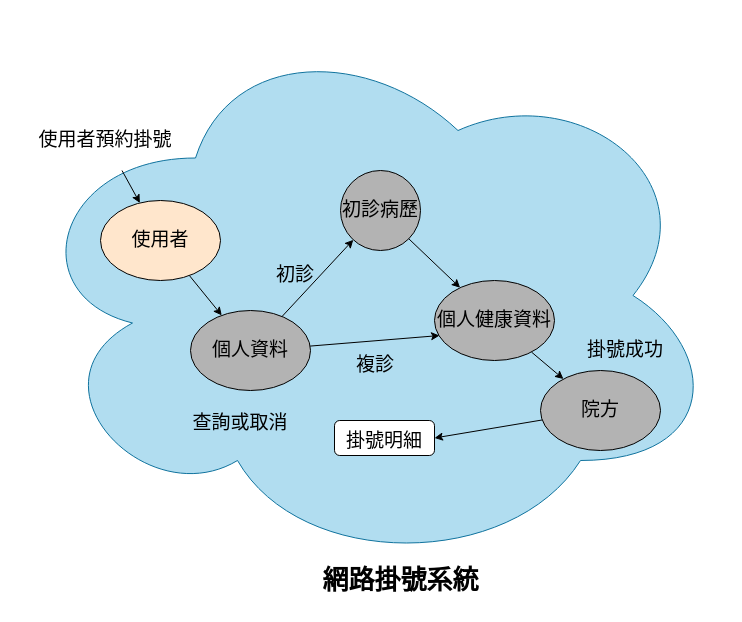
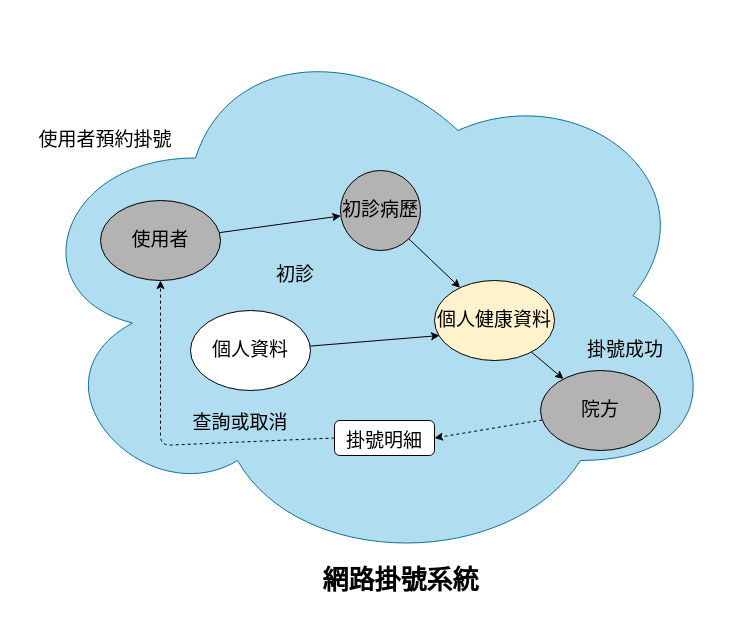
  <mxCell id="0" />
  <mxCell id="1" parent="0" />
  <mxCell id="2" value="" style="ellipse;shape=cloud;whiteSpace=wrap;html=1;fillColor=#b1ddf0;strokeColor=#10739e;" vertex="1" parent="1"><mxGeometry x="20" y="20" width="700" height="550" as="geometry" /></mxCell>
  <mxCell id="3" value="&lt;font style=&quot;font-size: 26px;&quot;&gt;網路掛號系統&lt;/font&gt;" style="text;html=1;strokeColor=none;fillColor=none;align=center;verticalAlign=middle;whiteSpace=wrap;rounded=0;fontStyle=1;fontSize=26;" vertex="1" parent="1"><mxGeometry x="310" y="560" width="181" height="40" as="geometry" /></mxCell>
- <mxCell id="4" value="使用者" style="ellipse;whiteSpace=wrap;html=1;fontSize=19;fillColor=#ffe6cc;" vertex="1" parent="1"><mxGeometry x="100" y="200" width="120" height="80" as="geometry" /></mxCell>
- <mxCell id="5" value="個人資料" style="ellipse;whiteSpace=wrap;html=1;fontSize=19;fillColor=#B3B3B3;" vertex="1" parent="1"><mxGeometry x="190" y="310" width="120" height="80" as="geometry" /></mxCell>
+ <mxCell id="4" value="使用者" style="ellipse;whiteSpace=wrap;html=1;fontSize=19;fillColor=#B3B3B3;" vertex="1" parent="1"><mxGeometry x="100" y="200" width="120" height="80" as="geometry" /></mxCell>
+ <mxCell id="5" value="個人資料" style="ellipse;whiteSpace=wrap;html=1;fontSize=19;fillColor=#ffffff;" vertex="1" parent="1"><mxGeometry x="190" y="310" width="120" height="80" as="geometry" /></mxCell>
  <mxCell id="6" value="初診病歷" style="ellipse;whiteSpace=wrap;html=1;fontSize=19;fillColor=#B3B3B3;" vertex="1" parent="1"><mxGeometry x="340" y="170" width="80" height="80" as="geometry" /></mxCell>
  <mxCell id="7" value="院方" style="ellipse;whiteSpace=wrap;html=1;fontSize=19;fillColor=#B3B3B3;" vertex="1" parent="1"><mxGeometry x="540" y="370" width="120" height="80" as="geometry" /></mxCell>
- <mxCell id="8" value="" style="endArrow=classic;html=1;fontSize=19;strokeColor=#000000;" edge="1" parent="1" source="4" target="5"><mxGeometry width="50" height="50" relative="1" as="geometry"><mxPoint x="235" y="250" as="sourcePoint" /><mxPoint x="285" y="200" as="targetPoint" /></mxGeometry></mxCell>
- <mxCell id="9" value="" style="endArrow=classic;html=1;fontSize=19;strokeColor=#000000;" edge="1" parent="1" source="5" target="6"><mxGeometry width="50" height="50" relative="1" as="geometry"><mxPoint x="228.974" y="257.947" as="sourcePoint" /><mxPoint x="251.026" y="302.053" as="targetPoint" /></mxGeometry></mxCell>
+ <mxCell id="8" value="" style="endArrow=classic;html=1;fontSize=19;strokeColor=#000000;" edge="1" parent="1" source="4" target="6"><mxGeometry width="50" height="50" relative="1" as="geometry"><mxPoint x="235" y="250" as="sourcePoint" /><mxPoint x="285" y="200" as="targetPoint" /></mxGeometry></mxCell>
  <mxCell id="10" value="" style="endArrow=classic;html=1;fontSize=19;strokeColor=#000000;" edge="1" parent="1" source="15" target="7"><mxGeometry width="50" height="50" relative="1" as="geometry"><mxPoint x="400.004" y="327.947" as="sourcePoint" /><mxPoint x="422.056" y="372.053" as="targetPoint" /></mxGeometry></mxCell>
- <mxCell id="11" value="" style="endArrow=classic;html=1;fontSize=19;strokeColor=#000000;" edge="1" parent="1" source="12" target="4"><mxGeometry width="50" height="50" relative="1" as="geometry"><mxPoint x="120.004" y="135.897" as="sourcePoint" /><mxPoint x="142.056" y="180.003" as="targetPoint" /></mxGeometry></mxCell>
  <mxCell id="12" value="使用者預約掛號" style="text;html=1;strokeColor=none;fillColor=none;align=center;verticalAlign=middle;whiteSpace=wrap;rounded=0;fontSize=19;" vertex="1" parent="1"><mxGeometry x="30" y="110" width="150" height="60" as="geometry" /></mxCell>
  <mxCell id="13" value="&lt;font&gt;初診&lt;/font&gt;" style="text;html=1;strokeColor=none;fillColor=none;align=center;verticalAlign=middle;whiteSpace=wrap;rounded=0;fontSize=19;fontColor=#000000;" vertex="1" parent="1"><mxGeometry x="270" y="240" width="50" height="70" as="geometry" /></mxCell>
- <mxCell id="14" value="&lt;font&gt;複診&lt;/font&gt;" style="text;html=1;strokeColor=none;fillColor=none;align=center;verticalAlign=middle;whiteSpace=wrap;rounded=0;fontSize=19;fontColor=#000000;" vertex="1" parent="1"><mxGeometry x="350" y="330" width="50" height="70" as="geometry" /></mxCell>
- <mxCell id="15" value="個人健康資料" style="ellipse;whiteSpace=wrap;html=1;fontSize=19;fillColor=#B3B3B3;" vertex="1" parent="1"><mxGeometry x="434" y="280" width="120" height="80" as="geometry" /></mxCell>
+ <mxCell id="15" value="個人健康資料" style="ellipse;whiteSpace=wrap;html=1;fontSize=19;fillColor=#fff2cc;" vertex="1" parent="1"><mxGeometry x="434" y="280" width="120" height="80" as="geometry" /></mxCell>
  <mxCell id="16" value="" style="endArrow=classic;html=1;fontSize=19;strokeColor=#000000;exitX=1;exitY=1;exitDx=0;exitDy=0;" edge="1" parent="1" source="6" target="15"><mxGeometry width="50" height="50" relative="1" as="geometry"><mxPoint x="355" y="249.996" as="sourcePoint" /><mxPoint x="411.318" y="280.002" as="targetPoint" /></mxGeometry></mxCell>
  <mxCell id="17" value="掛號成功" style="text;html=1;strokeColor=none;fillColor=none;align=center;verticalAlign=middle;whiteSpace=wrap;rounded=0;fontSize=19;fontColor=#000000;" vertex="1" parent="1"><mxGeometry x="580" y="340" width="90" height="20" as="geometry" /></mxCell>
  <mxCell id="18" value="" style="endArrow=classic;html=1;fontSize=19;strokeColor=#000000;entryX=0.042;entryY=0.688;entryDx=0;entryDy=0;entryPerimeter=0;" edge="1" parent="1" source="5" target="15"><mxGeometry width="50" height="50" relative="1" as="geometry"><mxPoint x="452.426" y="248.284" as="sourcePoint" /><mxPoint x="487.436" y="271.808" as="targetPoint" /><Array as="points" /></mxGeometry></mxCell>
  <mxCell id="19" value="&lt;font style=&quot;font-size: 19px;&quot;&gt;掛號明細&lt;/font&gt;" style="rounded=1;whiteSpace=wrap;html=1;fontSize=26;" vertex="1" parent="1"><mxGeometry x="334" y="420" width="100" height="35" as="geometry" /></mxCell>
- <mxCell id="21" value="" style="endArrow=classic;html=1;strokeColor=#000000;fontSize=19;fontColor=#000000;dashed=0;entryX=1;entryY=0.5;entryDx=0;entryDy=0;" edge="1" parent="1" source="7" target="19"><mxGeometry width="50" height="50" relative="1" as="geometry"><mxPoint x="655" y="545" as="sourcePoint" /><mxPoint x="475" y="380" as="targetPoint" /><Array as="points" /></mxGeometry></mxCell>
+ <mxCell id="20" value="" style="endArrow=classic;html=1;strokeColor=#000000;fontSize=19;fontColor=#000000;dashed=1;entryX=0.5;entryY=1;entryDx=0;entryDy=0;exitX=0;exitY=0.5;exitDx=0;exitDy=0;" edge="1" parent="1" source="19" target="4"><mxGeometry width="50" height="50" relative="1" as="geometry"><mxPoint x="310" y="460" as="sourcePoint" /><mxPoint x="360" y="410" as="targetPoint" /><Array as="points"><mxPoint x="160" y="445" /></Array></mxGeometry></mxCell>
+ <mxCell id="21" value="" style="endArrow=classic;html=1;strokeColor=#000000;fontSize=19;fontColor=#000000;dashed=1;entryX=1;entryY=0.5;entryDx=0;entryDy=0;" edge="1" parent="1" source="7" target="19"><mxGeometry width="50" height="50" relative="1" as="geometry"><mxPoint x="655" y="545" as="sourcePoint" /><mxPoint x="475" y="380" as="targetPoint" /><Array as="points" /></mxGeometry></mxCell>
  <mxCell id="22" value="查詢或取消" style="text;html=1;strokeColor=none;fillColor=none;align=center;verticalAlign=middle;whiteSpace=wrap;rounded=0;fontSize=19;fontColor=#000000;" vertex="1" parent="1"><mxGeometry x="180" y="390" width="120" height="65" as="geometry" /></mxCell>
